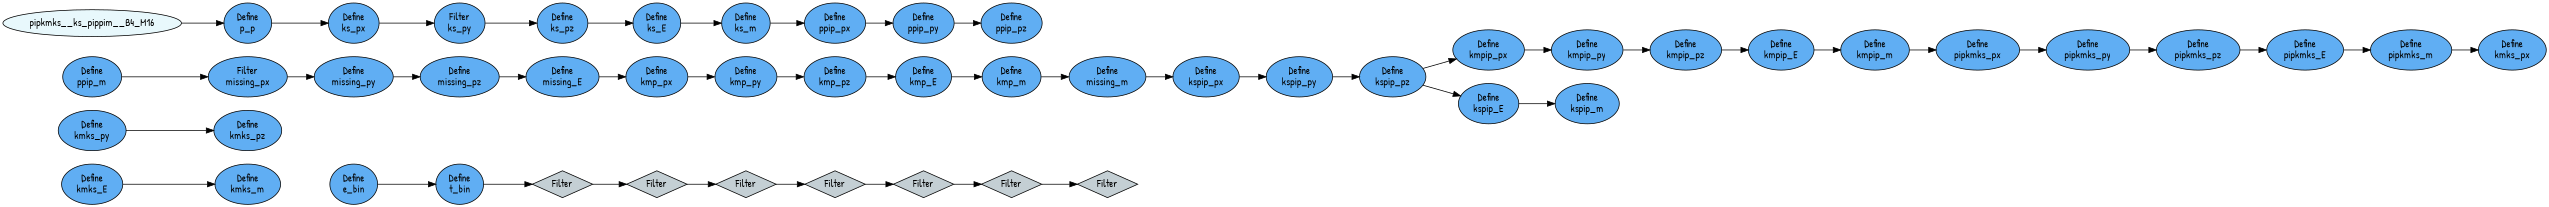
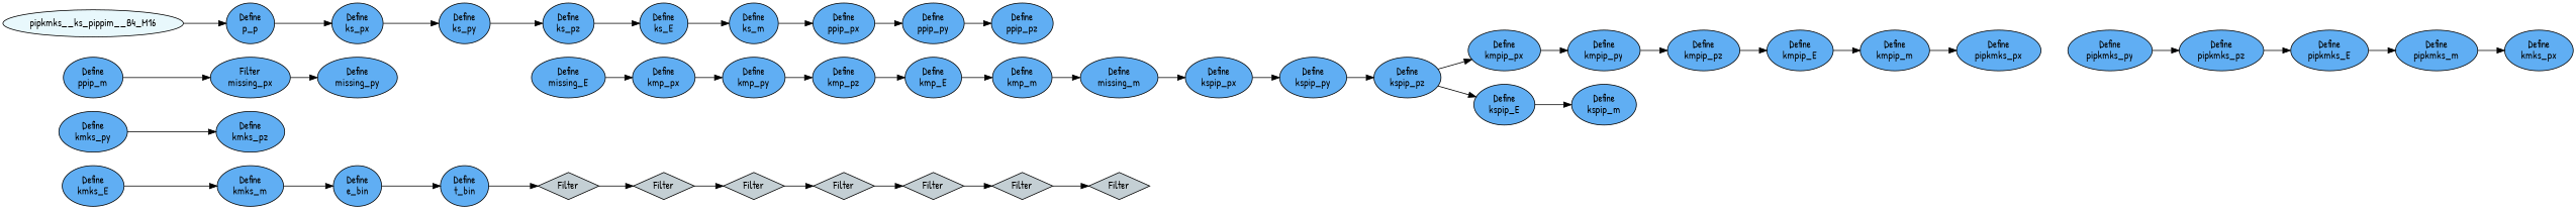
  digraph {
    fontname="Patrick Hand"
    rankdir=LR
    node [fillcolor="#60aef3" fontname="Patrick Hand" shape=oval style=filled]
    edge [fontname="Patrick Hand"]
    n1 [fillcolor="#c4cfd4" label=Filter shape=diamond]
    n2 [fillcolor="#c4cfd4" label=Filter shape=diamond]
    n3 [fillcolor="#c4cfd4" label=Filter shape=diamond]
    n4 [fillcolor="#c4cfd4" label=Filter shape=diamond]
    n5 [fillcolor="#c4cfd4" label=Filter shape=diamond]
    n6 [fillcolor="#c4cfd4" label=Filter shape=diamond]
    n7 [fillcolor="#c4cfd4" label=Filter shape=diamond]
    n8 [label="Define\nt_bin"]
    n9 [label="Define\ne_bin"]
    n10 [label="Define\nkmks_m"]
    n11 [label="Define\nkmks_E"]
    n12 [label="Define\nkmks_pz"]
    n13 [label="Define\nkmks_py"]
    n14 [label="Define\nkmks_px"]
    n15 [label="Define\npipkmks_m"]
    n16 [label="Define\npipkmks_E"]
    n17 [label="Define\npipkmks_pz"]
    n18 [label="Define\npipkmks_py"]
    n19 [label="Define\npipkmks_px"]
    n20 [label="Define\nkmpip_m"]
    n21 [label="Define\nkmpip_E"]
    n22 [label="Define\nkmpip_pz"]
    n23 [label="Define\nkmpip_py"]
    n24 [label="Define\nkmpip_px"]
    n25 [label="Define\nkspip_m"]
    n26 [label="Define\nkspip_E"]
    n27 [label="Define\nkspip_pz"]
    n28 [label="Define\nkspip_py"]
    n29 [label="Define\nkspip_px"]
    n30 [label="Define\nmissing_m"]
    n31 [label="Define\nkmp_m"]
    n32 [label="Define\nkmp_E"]
    n33 [label="Define\nkmp_pz"]
    n34 [label="Define\nkmp_py"]
    n35 [label="Define\nkmp_px"]
    n36 [label="Define\nmissing_E"]
-   n37 [label="Define\nmissing_pz"]
    n38 [label="Define\nmissing_py"]
    n39 [label="Filter\nmissing_px"]
    n40 [label="Define\nppip_m"]
    n41 [label="Define\nppip_pz"]
    n42 [label="Define\nppip_py"]
    n43 [label="Define\nppip_px"]
    n44 [label="Define\nks_m"]
    n45 [label="Define\nks_E"]
    n46 [label="Define\nks_pz"]
-   n47 [label="Filter\nks_py"]
+   n47 [label="Define\nks_py"]
    n48 [label="Define\nks_px"]
    n49 [label="Define\np_p"]
    n50 [fillcolor="#e8f8fc" label=pipkmks__ks_pippim__B4_M16]
    n2 -> n1
    n3 -> n2
    n4 -> n3
    n5 -> n4
    n6 -> n5
    n7 -> n6
    n8 -> n7
    n9 -> n8
+   n10 -> n9
    n11 -> n10
    n13 -> n12
    n15 -> n14
    n16 -> n15
    n17 -> n16
    n18 -> n17
-   n19 -> n18
    n20 -> n19
    n21 -> n20
    n22 -> n21
    n23 -> n22
    n24 -> n23
    n26 -> n25
    n27 -> n24
    n27 -> n26
    n28 -> n27
    n29 -> n28
    n30 -> n29
    n31 -> n30
    n32 -> n31
    n33 -> n32
    n34 -> n33
    n35 -> n34
    n36 -> n35
-   n37 -> n36
-   n38 -> n37
    n39 -> n38
    n40 -> n39
    n42 -> n41
    n43 -> n42
    n44 -> n43
    n45 -> n44
    n46 -> n45
    n47 -> n46
    n48 -> n47
    n49 -> n48
    n50 -> n49
  }
